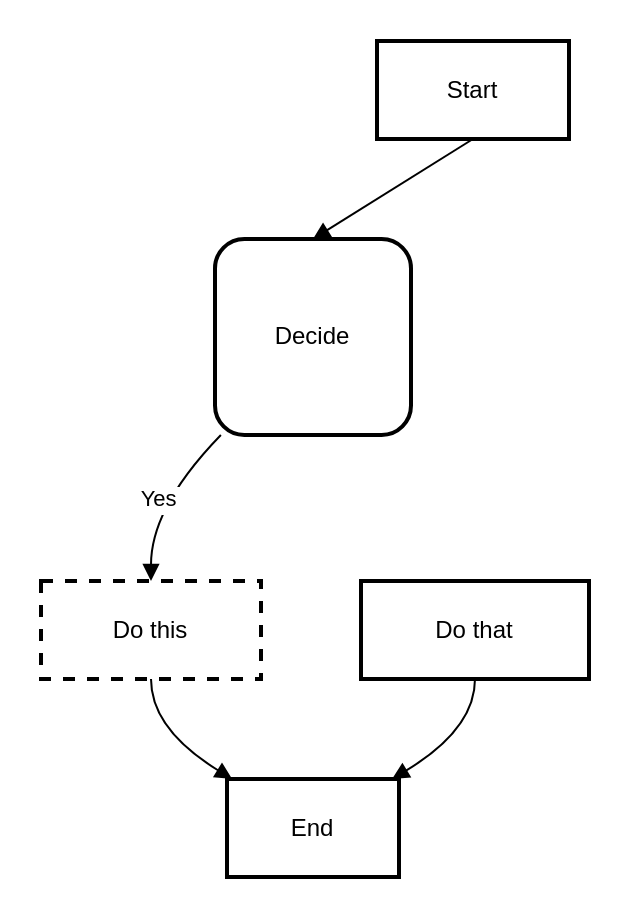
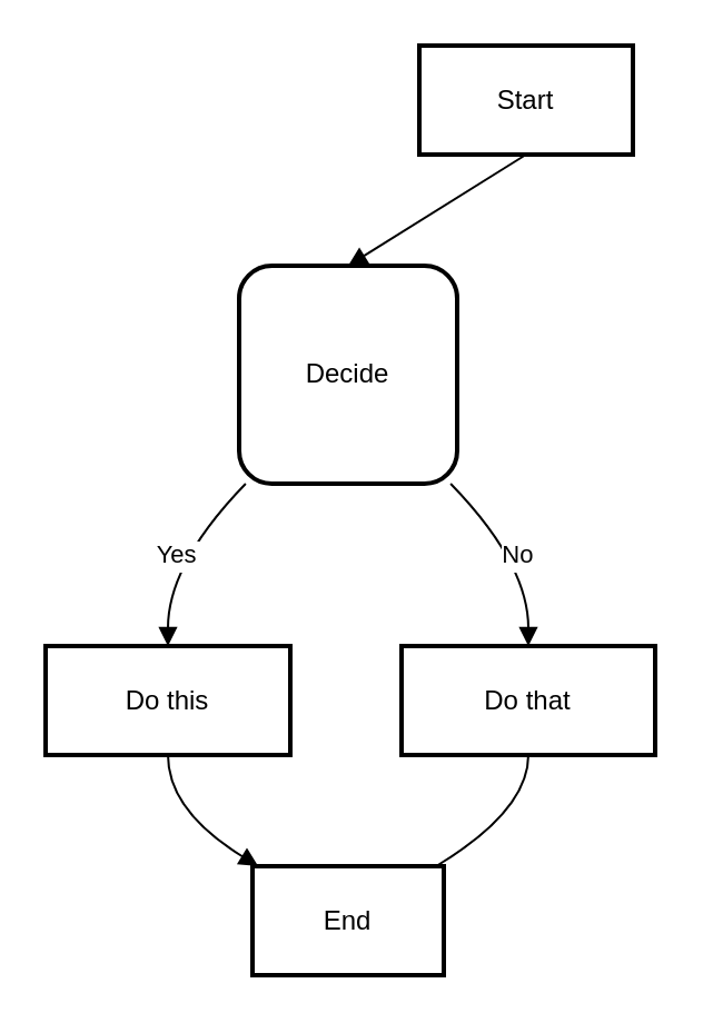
  <mxCell id="0" />
  <mxCell id="1" parent="0" />
  <mxCell id="2" value="Start" style="whiteSpace=wrap;strokeWidth=2;" vertex="1" parent="1"><mxGeometry x="188" y="20" width="96" height="49" as="geometry" /></mxCell>
  <mxCell id="3" value="Decide" style="strokeWidth=2;whiteSpace=wrap;rounded=1;" vertex="1" parent="1"><mxGeometry x="107" y="119" width="98" height="98" as="geometry" /></mxCell>
- <mxCell id="4" value="Do this" style="whiteSpace=wrap;strokeWidth=2;dashed=1;" vertex="1" parent="1"><mxGeometry x="20" y="290" width="110" height="49" as="geometry" /></mxCell>
+ <mxCell id="4" value="Do this" style="whiteSpace=wrap;strokeWidth=2;" vertex="1" parent="1"><mxGeometry x="20" y="290" width="110" height="49" as="geometry" /></mxCell>
  <mxCell id="5" value="End" style="whiteSpace=wrap;strokeWidth=2;" vertex="1" parent="1"><mxGeometry x="113" y="389" width="86" height="49" as="geometry" /></mxCell>
  <mxCell id="6" value="Do that" style="whiteSpace=wrap;strokeWidth=2;" vertex="1" parent="1"><mxGeometry x="180" y="290" width="114" height="49" as="geometry" /></mxCell>
  <mxCell id="7" value="" style="curved=1;startArrow=none;endArrow=block;exitX=0.5;exitY=1;entryX=0.5;entryY=0;" edge="1" parent="1" source="2" target="3"><mxGeometry relative="1" as="geometry"><Array as="points" /></mxGeometry></mxCell>
  <mxCell id="8" value="Yes" style="curved=1;startArrow=none;endArrow=block;exitX=0.03;exitY=1;entryX=0.5;entryY=0;" edge="1" parent="1" source="3" target="4"><mxGeometry relative="1" as="geometry"><Array as="points"><mxPoint x="75" y="253" /></Array></mxGeometry></mxCell>
  <mxCell id="9" value="" style="curved=1;startArrow=none;endArrow=block;exitX=0.5;exitY=1;entryX=0.03;entryY=0;" edge="1" parent="1" source="4" target="5"><mxGeometry relative="1" as="geometry"><Array as="points"><mxPoint x="75" y="364" /></Array></mxGeometry></mxCell>
- <mxCell id="11" value="" style="curved=1;startArrow=none;endArrow=block;exitX=0.5;exitY=1;entryX=0.96;entryY=0;" edge="1" parent="1" source="6" target="5"><mxGeometry relative="1" as="geometry"><Array as="points"><mxPoint x="237" y="364" /></Array></mxGeometry></mxCell>
+ <mxCell id="10" value="No" style="curved=1;startArrow=none;endArrow=block;exitX=0.97;exitY=1;entryX=0.5;entryY=0;" edge="1" parent="1" source="3" target="6"><mxGeometry relative="1" as="geometry"><Array as="points"><mxPoint x="237" y="253" /></Array></mxGeometry></mxCell>
+ <mxCell id="11" value="" style="curved=1;startArrow=none;endArrow=none;exitX=0.5;exitY=1;entryX=0.96;entryY=0;" edge="1" parent="1" source="6" target="5"><mxGeometry relative="1" as="geometry"><Array as="points"><mxPoint x="237" y="364" /></Array></mxGeometry></mxCell>
